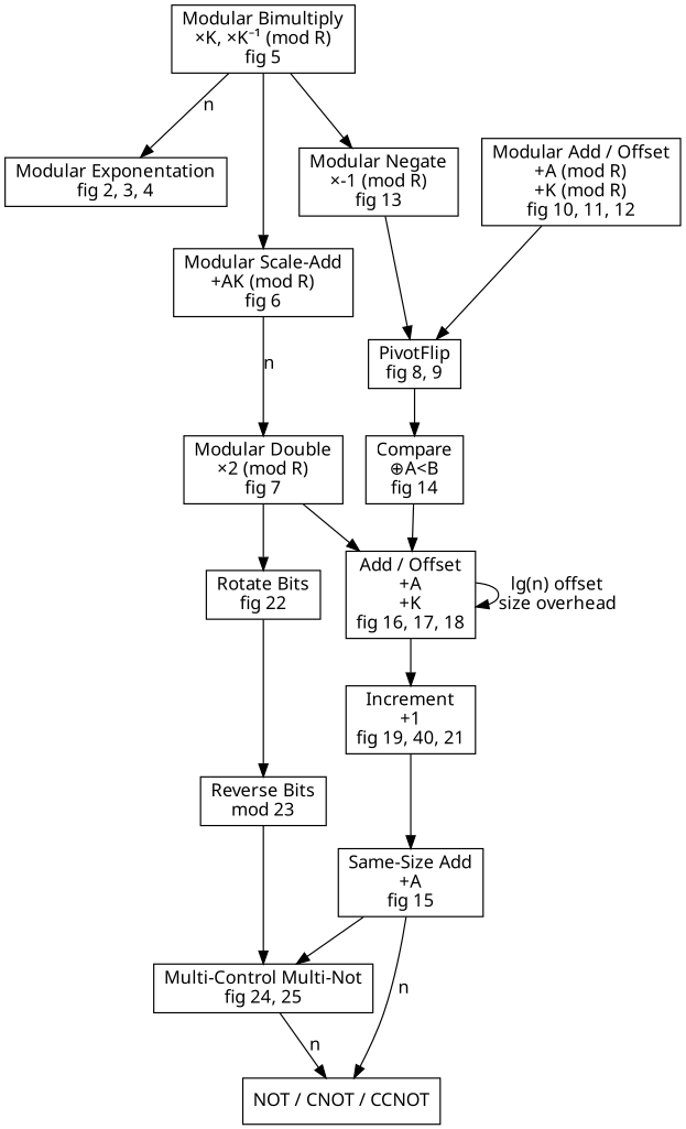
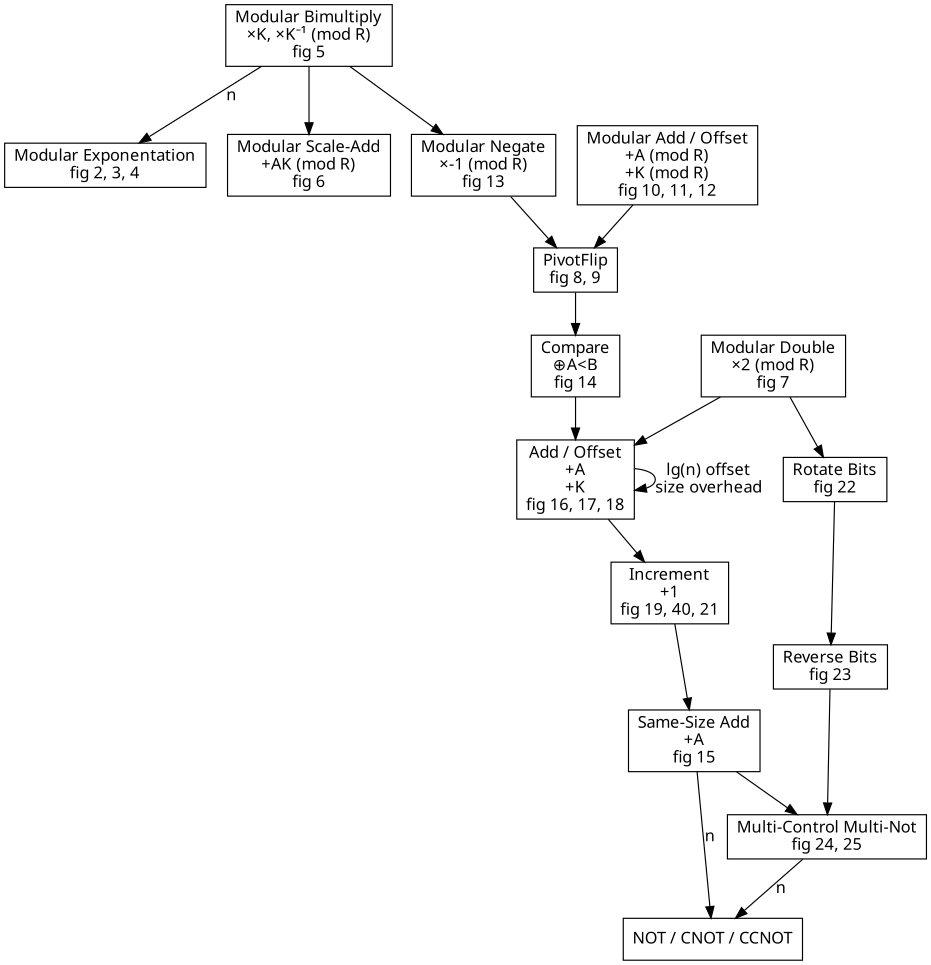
  digraph {
    fontname="Noto Sans"
    node [fontname="Noto Sans" shape=box]
    edge [fontname="Noto Sans"]
    n1 [label="Modular Exponentation\nfig 2, 3, 4"]
    n2 [label="Modular Bimultiply\n×K, ×K⁻¹ (mod R)\nfig 5"]
    n3 [label="Modular Scale-Add\n+AK (mod R)\nfig 6"]
    n4 [label="Modular Negate\n×-1 (mod R)\nfig 13"]
    n5 [label="Modular Double\n×2 (mod R)\nfig 7"]
    n6 [label="PivotFlip\nfig 8, 9"]
    n7 [label="Add / Offset\n+A\n+K\nfig 16, 17, 18"]
    n8 [label="Rotate Bits\nfig 22"]
    n9 [label="Modular Add / Offset\n+A (mod R)\n+K (mod R)\nfig 10, 11, 12"]
    n10 [label="Increment\n+1\nfig 19, 40, 21"]
-   n11 [label="Reverse Bits\nmod 23"]
+   n11 [label="Reverse Bits\nfig 23"]
    n12 [label="Compare\n⊕A<B\nfig 14"]
    n13 [label="Same-Size Add\n+A\nfig 15"]
    n14 [label="Multi-Control Multi-Not\nfig 24, 25"]
    n15 [label="NOT / CNOT / CCNOT"]
    n2 -> n1 [label=n]
    n2 -> n3
    n2 -> n4
-   n3 -> n5 [label=n]
    n4 -> n6
    n5 -> n7
    n5 -> n8
    n6 -> n12
    n7 -> n7 [label="lg(n) offset\nsize overhead"]
    n7 -> n10
    n8 -> n11
    n9 -> n6
    n10 -> n13
    n11 -> n14
    n12 -> n7
    n13 -> n14
    n13 -> n15 [label=n]
    n14 -> n15 [label=n]
  }
